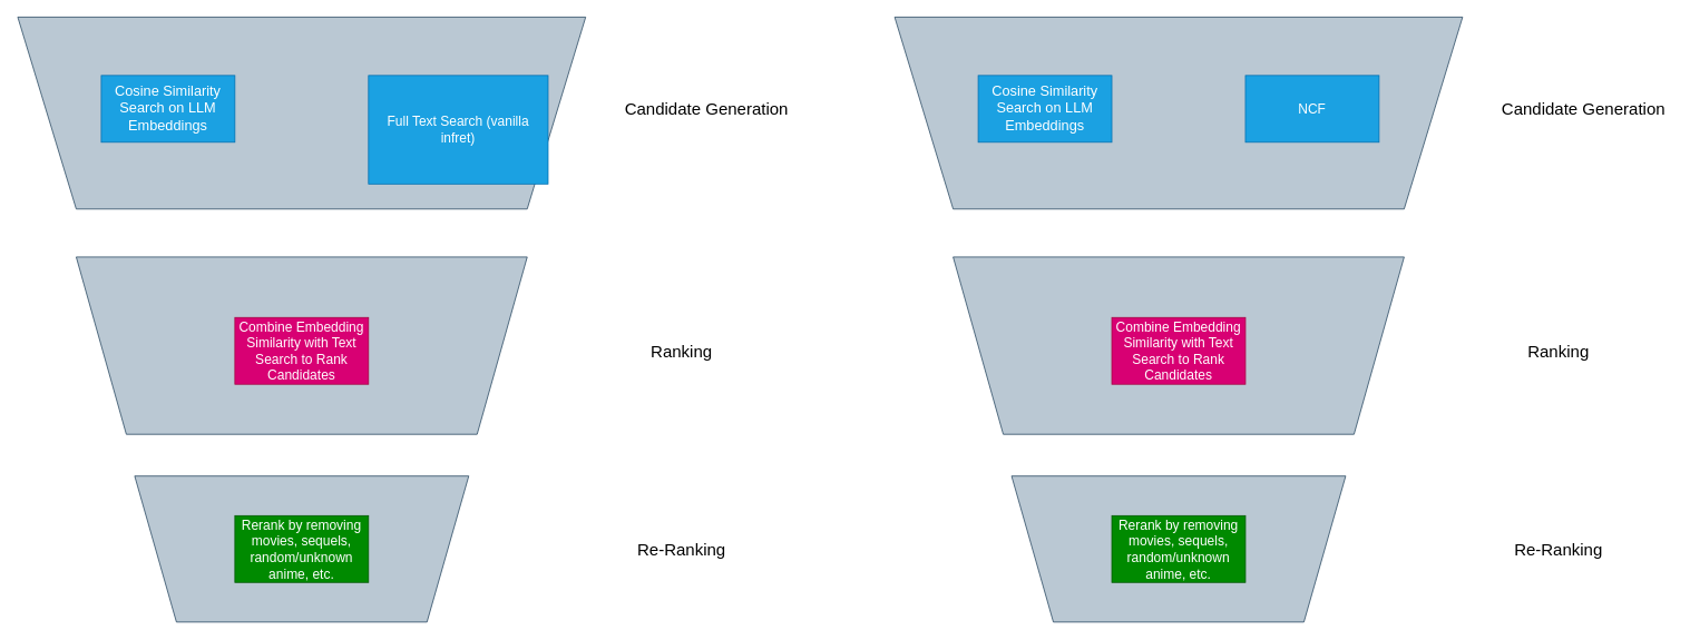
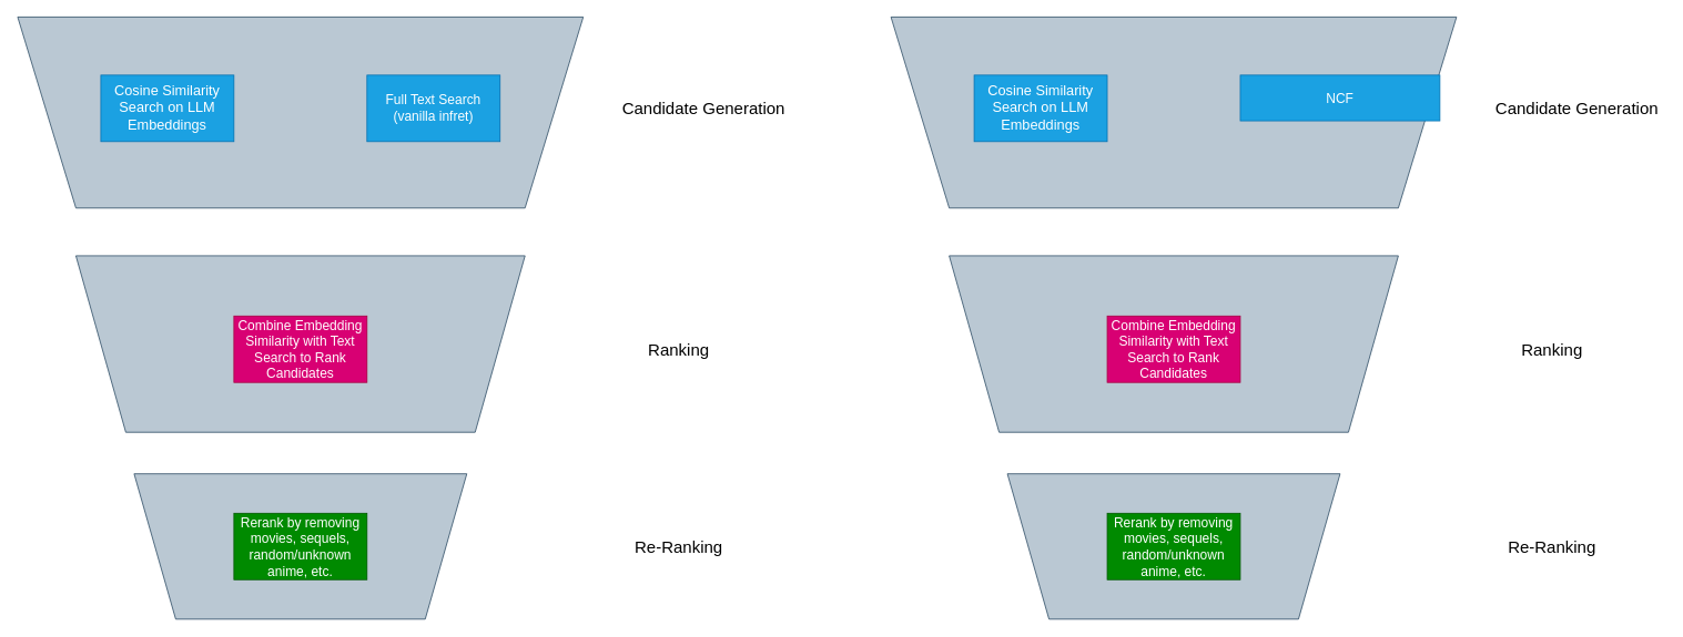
  <mxCell id="0" />
  <mxCell id="1" parent="0" />
  <mxCell id="2" value="" style="shape=trapezoid;perimeter=trapezoidPerimeter;whiteSpace=wrap;html=1;fixedSize=1;rotation=-180;size=50;fillColor=#bac8d3;strokeColor=#23445d;" parent="1" vertex="1"><mxGeometry x="160" y="570" width="400" height="175" as="geometry" /></mxCell>
  <mxCell id="3" value="" style="shape=trapezoid;perimeter=trapezoidPerimeter;whiteSpace=wrap;html=1;fixedSize=1;rotation=-180;size=60;fillColor=#bac8d3;strokeColor=#23445d;" parent="1" vertex="1"><mxGeometry x="90" y="307.5" width="540" height="212.5" as="geometry" /></mxCell>
  <mxCell id="4" value="" style="shape=trapezoid;perimeter=trapezoidPerimeter;whiteSpace=wrap;html=1;fixedSize=1;rotation=-180;size=70;fillColor=#bac8d3;strokeColor=#23445d;" parent="1" vertex="1"><mxGeometry x="20" y="20" width="680" height="230" as="geometry" /></mxCell>
  <mxCell id="5" value="Cosine Similarity Search on LLM Embeddings" style="rounded=0;whiteSpace=wrap;html=1;fillColor=#1ba1e2;fontColor=#ffffff;strokeColor=#006EAF;fontSize=17;" parent="1" vertex="1"><mxGeometry x="120" y="90" width="160" height="80" as="geometry" /></mxCell>
- <mxCell id="6" value="Full Text Search (vanilla infret)" style="rounded=0;whiteSpace=wrap;html=1;fillColor=#1ba1e2;fontColor=#ffffff;strokeColor=#006EAF;fontSize=16;" parent="1" vertex="1"><mxGeometry x="440" y="90" width="215" height="130" as="geometry" /></mxCell>
+ <mxCell id="6" value="Full Text Search (vanilla infret)" style="rounded=0;whiteSpace=wrap;html=1;fillColor=#1ba1e2;fontColor=#ffffff;strokeColor=#006EAF;fontSize=16;" parent="1" vertex="1"><mxGeometry x="440" y="90" width="160" height="80" as="geometry" /></mxCell>
  <mxCell id="7" value="Candidate Generation" style="text;html=1;align=center;verticalAlign=middle;whiteSpace=wrap;rounded=0;fontSize=20;" parent="1" vertex="1"><mxGeometry x="740" y="90" width="210" height="80" as="geometry" /></mxCell>
  <mxCell id="8" value="Combine Embedding Similarity with Text Search to Rank Candidates" style="rounded=0;whiteSpace=wrap;html=1;fillColor=#d80073;strokeColor=#A50040;fontSize=16;fontColor=#ffffff;" parent="1" vertex="1"><mxGeometry x="280" y="380" width="160" height="80" as="geometry" /></mxCell>
  <mxCell id="9" value="Rerank by removing movies, sequels, random/unknown anime, etc." style="rounded=0;whiteSpace=wrap;html=1;fillColor=#008a00;fontColor=#ffffff;strokeColor=#005700;fontSize=16;" parent="1" vertex="1"><mxGeometry x="280" y="617.5" width="160" height="80" as="geometry" /></mxCell>
  <mxCell id="10" value="Ranking" style="text;html=1;align=center;verticalAlign=middle;whiteSpace=wrap;rounded=0;fontSize=20;" parent="1" vertex="1"><mxGeometry x="700" y="387.5" width="230" height="65" as="geometry" /></mxCell>
  <mxCell id="11" value="Re-Ranking" style="text;html=1;align=center;verticalAlign=middle;whiteSpace=wrap;rounded=0;fontSize=20;" parent="1" vertex="1"><mxGeometry x="685" y="624" width="260" height="67" as="geometry" /></mxCell>
  <mxCell id="12" value="" style="shape=trapezoid;perimeter=trapezoidPerimeter;whiteSpace=wrap;html=1;fixedSize=1;rotation=-180;size=50;fillColor=#bac8d3;strokeColor=#23445d;" vertex="1" parent="1"><mxGeometry x="1210" y="570" width="400" height="175" as="geometry" /></mxCell>
  <mxCell id="13" value="" style="shape=trapezoid;perimeter=trapezoidPerimeter;whiteSpace=wrap;html=1;fixedSize=1;rotation=-180;size=60;fillColor=#bac8d3;strokeColor=#23445d;" vertex="1" parent="1"><mxGeometry x="1140" y="307.5" width="540" height="212.5" as="geometry" /></mxCell>
  <mxCell id="14" value="" style="shape=trapezoid;perimeter=trapezoidPerimeter;whiteSpace=wrap;html=1;fixedSize=1;rotation=-180;size=70;fillColor=#bac8d3;strokeColor=#23445d;" vertex="1" parent="1"><mxGeometry x="1070" y="20" width="680" height="230" as="geometry" /></mxCell>
  <mxCell id="15" value="Cosine Similarity Search on LLM Embeddings" style="rounded=0;whiteSpace=wrap;html=1;fillColor=#1ba1e2;fontColor=#ffffff;strokeColor=#006EAF;fontSize=17;" vertex="1" parent="1"><mxGeometry x="1170" y="90" width="160" height="80" as="geometry" /></mxCell>
- <mxCell id="16" value="NCF" style="rounded=0;whiteSpace=wrap;html=1;fillColor=#1ba1e2;fontColor=#ffffff;strokeColor=#006EAF;fontSize=16;" vertex="1" parent="1"><mxGeometry x="1490" y="90" width="160" height="80" as="geometry" /></mxCell>
+ <mxCell id="16" value="NCF" style="rounded=0;whiteSpace=wrap;html=1;fillColor=#1ba1e2;fontColor=#ffffff;strokeColor=#006EAF;fontSize=16;" vertex="1" parent="1"><mxGeometry x="1490" y="90" width="240" height="55" as="geometry" /></mxCell>
  <mxCell id="17" value="Candidate Generation" style="text;html=1;align=center;verticalAlign=middle;whiteSpace=wrap;rounded=0;fontSize=20;" vertex="1" parent="1"><mxGeometry x="1790" y="90" width="210" height="80" as="geometry" /></mxCell>
  <mxCell id="18" value="Combine Embedding Similarity with Text Search to Rank Candidates" style="rounded=0;whiteSpace=wrap;html=1;fillColor=#d80073;strokeColor=#A50040;fontSize=16;fontColor=#ffffff;" vertex="1" parent="1"><mxGeometry x="1330" y="380" width="160" height="80" as="geometry" /></mxCell>
  <mxCell id="19" value="Rerank by removing movies, sequels, random/unknown anime, etc." style="rounded=0;whiteSpace=wrap;html=1;fillColor=#008a00;fontColor=#ffffff;strokeColor=#005700;fontSize=16;" vertex="1" parent="1"><mxGeometry x="1330" y="617.5" width="160" height="80" as="geometry" /></mxCell>
  <mxCell id="20" value="Ranking" style="text;html=1;align=center;verticalAlign=middle;whiteSpace=wrap;rounded=0;fontSize=20;" vertex="1" parent="1"><mxGeometry x="1750" y="387.5" width="230" height="65" as="geometry" /></mxCell>
  <mxCell id="21" value="Re-Ranking" style="text;html=1;align=center;verticalAlign=middle;whiteSpace=wrap;rounded=0;fontSize=20;" vertex="1" parent="1"><mxGeometry x="1735" y="624" width="260" height="67" as="geometry" /></mxCell>
